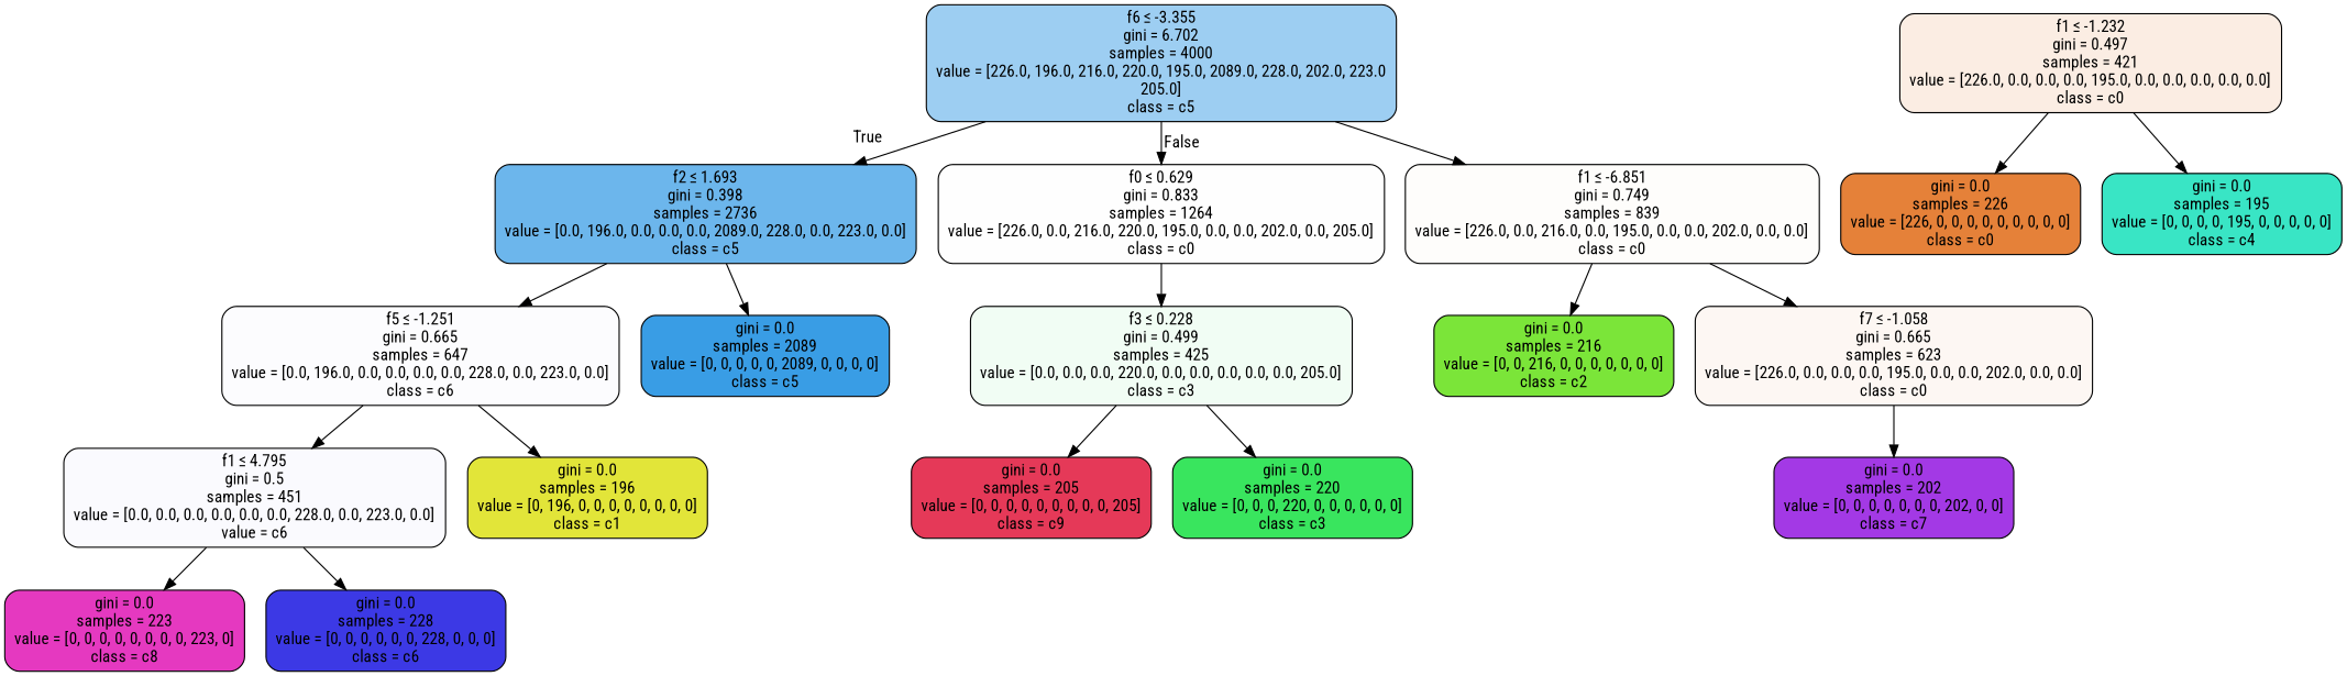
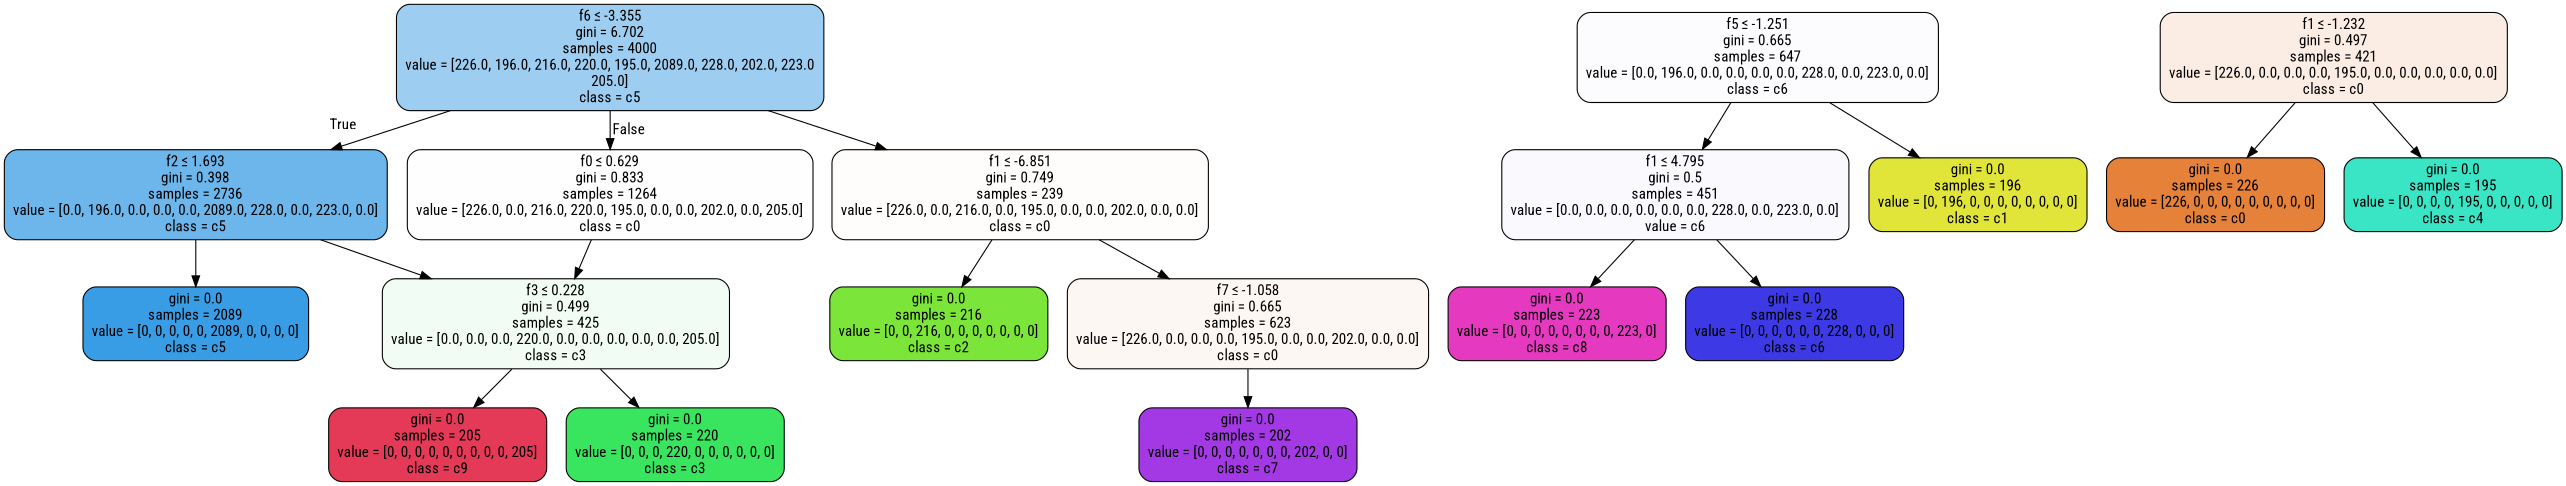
  digraph {
    fontname="Roboto Condensed"
    node [color=black fontname="Roboto Condensed" shape=box style="filled, rounded"]
    edge [fontname="Roboto Condensed"]
    n1 [fillcolor="#399de57e" label=<f6 &le; -3.355<br/>gini = 6.702<br/>samples = 4000<br/>value = [226.0, 196.0, 216.0, 220.0, 195.0, 2089.0, 228.0, 202.0, 223.0<br/>205.0]<br/>class = c5>]
    n2 [fillcolor="#399de5bd" label=<f2 &le; 1.693<br/>gini = 0.398<br/>samples = 2736<br/>value = [0.0, 196.0, 0.0, 0.0, 0.0, 2089.0, 228.0, 0.0, 223.0, 0.0]<br/>class = c5>]
    n3 [fillcolor="#e5813901" label=<f0 &le; 0.629<br/>gini = 0.833<br/>samples = 1264<br/>value = [226.0, 0.0, 216.0, 220.0, 195.0, 0.0, 0.0, 202.0, 0.0, 205.0]<br/>class = c0>]
-   n4 [fillcolor="#e5813904" label=<f1 &le; -6.851<br/>gini = 0.749<br/>samples = 839<br/>value = [226.0, 0.0, 216.0, 0.0, 195.0, 0.0, 0.0, 202.0, 0.0, 0.0]<br/>class = c0>]
+   n4 [fillcolor="#e5813904" label=<f1 &le; -6.851<br/>gini = 0.749<br/>samples = 239<br/>value = [226.0, 0.0, 216.0, 0.0, 195.0, 0.0, 0.0, 202.0, 0.0, 0.0]<br/>class = c0>]
    n5 [fillcolor="#3c39e503" label=<f5 &le; -1.251<br/>gini = 0.665<br/>samples = 647<br/>value = [0.0, 196.0, 0.0, 0.0, 0.0, 0.0, 228.0, 0.0, 223.0, 0.0]<br/>class = c6>]
    n6 [fillcolor="#399de5ff" label=<gini = 0.0<br/>samples = 2089<br/>value = [0, 0, 0, 0, 0, 2089, 0, 0, 0, 0]<br/>class = c5>]
    n7 [fillcolor="#39e55e11" label=<f3 &le; 0.228<br/>gini = 0.499<br/>samples = 425<br/>value = [0.0, 0.0, 0.0, 220.0, 0.0, 0.0, 0.0, 0.0, 0.0, 205.0]<br/>class = c3>]
    n8 [fillcolor="#3c39e506" label=<f1 &le; 4.795<br/>gini = 0.5<br/>samples = 451<br/>value = [0.0, 0.0, 0.0, 0.0, 0.0, 0.0, 228.0, 0.0, 223.0, 0.0]<br/>value = c6>]
    n9 [fillcolor="#e2e539ff" label=<gini = 0.0<br/>samples = 196<br/>value = [0, 196, 0, 0, 0, 0, 0, 0, 0, 0]<br/>class = c1>]
    n10 [fillcolor="#e539c0ff" label=<gini = 0.0<br/>samples = 223<br/>value = [0, 0, 0, 0, 0, 0, 0, 0, 223, 0]<br/>class = c8>]
    n11 [fillcolor="#3c39e5ff" label=<gini = 0.0<br/>samples = 228<br/>value = [0, 0, 0, 0, 0, 0, 228, 0, 0, 0]<br/>class = c6>]
    n12 [fillcolor="#7be539ff" label=<gini = 0.0<br/>samples = 216<br/>value = [0, 0, 216, 0, 0, 0, 0, 0, 0, 0]<br/>class = c2>]
    n13 [fillcolor="#e581390f" label=<f7 &le; -1.058<br/>gini = 0.665<br/>samples = 623<br/>value = [226.0, 0.0, 0.0, 0.0, 195.0, 0.0, 0.0, 202.0, 0.0, 0.0]<br/>class = c0>]
    n14 [fillcolor="#e53958ff" label=<gini = 0.0<br/>samples = 205<br/>value = [0, 0, 0, 0, 0, 0, 0, 0, 0, 205]<br/>class = c9>]
    n15 [fillcolor="#39e55eff" label=<gini = 0.0<br/>samples = 220<br/>value = [0, 0, 0, 220, 0, 0, 0, 0, 0, 0]<br/>class = c3>]
    n16 [fillcolor="#a339e5ff" label=<gini = 0.0<br/>samples = 202<br/>value = [0, 0, 0, 0, 0, 0, 0, 202, 0, 0]<br/>class = c7>]
    n17 [fillcolor="#e5813923" label=<f1 &le; -1.232<br/>gini = 0.497<br/>samples = 421<br/>value = [226.0, 0.0, 0.0, 0.0, 195.0, 0.0, 0.0, 0.0, 0.0, 0.0]<br/>class = c0>]
    n18 [fillcolor="#e58139ff" label=<gini = 0.0<br/>samples = 226<br/>value = [226, 0, 0, 0, 0, 0, 0, 0, 0, 0]<br/>class = c0>]
    n19 [fillcolor="#39e5c5ff" label=<gini = 0.0<br/>samples = 195<br/>value = [0, 0, 0, 0, 195, 0, 0, 0, 0, 0]<br/>class = c4>]
    n1 -> n2 [headlabel=True labelangle=45 labeldistance=2.5]
    n1 -> n3 [headlabel=False labelangle=-45 labeldistance=2.5]
    n1 -> n4
-   n2 -> n5
+   n2 -> n7
    n2 -> n6
    n3 -> n7
    n4 -> n12
    n4 -> n13
    n5 -> n8
    n5 -> n9
    n7 -> n14
    n7 -> n15
    n8 -> n10
    n8 -> n11
    n13 -> n16
    n17 -> n18
    n17 -> n19
  }
